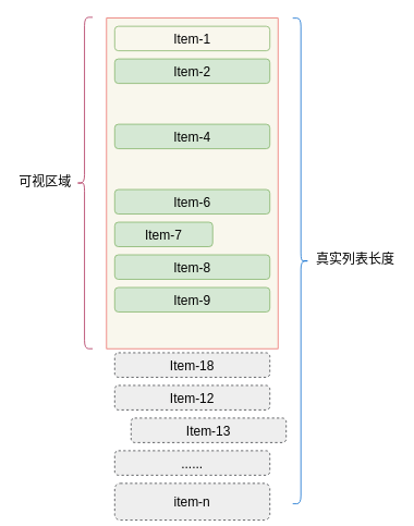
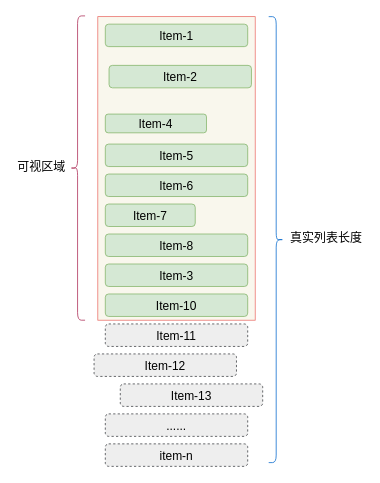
  <mxCell id="0" />
  <mxCell id="1" parent="0" />
  <mxCell id="2" value="" style="rounded=0;whiteSpace=wrap;html=1;fillColor=#f9f7ed;strokeColor=#EA6B66;" vertex="1" parent="1"><mxGeometry x="130" y="21.5" width="210" height="405" as="geometry" /></mxCell>
- <mxCell id="3" value="&lt;font style=&quot;font-size: 16px&quot;&gt;Item-1&lt;/font&gt;" style="rounded=1;whiteSpace=wrap;html=1;fillColor=#f9f7ed;strokeColor=#82b366;" vertex="1" parent="1"><mxGeometry x="140" y="31.5" width="190" height="30" as="geometry" /></mxCell>
- <mxCell id="4" value="&lt;font style=&quot;font-size: 16px&quot;&gt;Item-2&lt;/font&gt;" style="rounded=1;whiteSpace=wrap;html=1;fillColor=#d5e8d4;strokeColor=#82b366;" vertex="1" parent="1"><mxGeometry x="140" y="71.5" width="190" height="30" as="geometry" /></mxCell>
- <mxCell id="5" value="&lt;font style=&quot;font-size: 16px&quot;&gt;Item-4&lt;/font&gt;" style="rounded=1;whiteSpace=wrap;html=1;fillColor=#d5e8d4;strokeColor=#82b366;" vertex="1" parent="1"><mxGeometry x="140" y="151.5" width="190" height="30" as="geometry" /></mxCell>
+ <mxCell id="3" value="&lt;font style=&quot;font-size: 16px&quot;&gt;Item-1&lt;/font&gt;" style="rounded=1;whiteSpace=wrap;html=1;fillColor=#d5e8d4;strokeColor=#82b366;" vertex="1" parent="1"><mxGeometry x="140" y="31.5" width="190" height="30" as="geometry" /></mxCell>
+ <mxCell id="4" value="&lt;font style=&quot;font-size: 16px&quot;&gt;Item-2&lt;/font&gt;" style="rounded=1;whiteSpace=wrap;html=1;fillColor=#d5e8d4;strokeColor=#82b366;" vertex="1" parent="1"><mxGeometry x="145" y="86.5" width="190" height="30" as="geometry" /></mxCell>
+ <mxCell id="5" value="&lt;font style=&quot;font-size: 16px&quot;&gt;Item-4&lt;/font&gt;" style="rounded=1;whiteSpace=wrap;html=1;fillColor=#d5e8d4;strokeColor=#82b366;" vertex="1" parent="1"><mxGeometry x="140" y="151.5" width="135" height="25" as="geometry" /></mxCell>
+ <mxCell id="6" value="&lt;font style=&quot;font-size: 16px&quot;&gt;Item-5&lt;/font&gt;" style="rounded=1;whiteSpace=wrap;html=1;fillColor=#d5e8d4;strokeColor=#82b366;" vertex="1" parent="1"><mxGeometry x="140" y="191.5" width="190" height="30" as="geometry" /></mxCell>
  <mxCell id="7" value="&lt;font style=&quot;font-size: 16px&quot;&gt;Item-6&lt;/font&gt;" style="rounded=1;whiteSpace=wrap;html=1;fillColor=#d5e8d4;strokeColor=#82b366;" vertex="1" parent="1"><mxGeometry x="140" y="231.5" width="190" height="30" as="geometry" /></mxCell>
  <mxCell id="8" value="&lt;font style=&quot;font-size: 16px&quot;&gt;Item-7&lt;/font&gt;" style="rounded=1;whiteSpace=wrap;html=1;fillColor=#d5e8d4;strokeColor=#82b366;" vertex="1" parent="1"><mxGeometry x="140" y="271.5" width="120" height="30" as="geometry" /></mxCell>
  <mxCell id="9" value="&lt;font style=&quot;font-size: 16px&quot;&gt;Item-8&lt;/font&gt;" style="rounded=1;whiteSpace=wrap;html=1;fillColor=#d5e8d4;strokeColor=#82b366;" vertex="1" parent="1"><mxGeometry x="140" y="311.5" width="190" height="30" as="geometry" /></mxCell>
- <mxCell id="10" value="&lt;font style=&quot;font-size: 16px&quot;&gt;Item-9&lt;/font&gt;" style="rounded=1;whiteSpace=wrap;html=1;fillColor=#d5e8d4;strokeColor=#82b366;" vertex="1" parent="1"><mxGeometry x="140" y="351.5" width="190" height="30" as="geometry" /></mxCell>
- <mxCell id="12" value="&lt;font style=&quot;font-size: 16px&quot;&gt;Item-18&lt;/font&gt;" style="rounded=1;whiteSpace=wrap;html=1;fillColor=#eeeeee;strokeColor=#36393d;dashed=1;" vertex="1" parent="1"><mxGeometry x="140" y="431.5" width="190" height="30" as="geometry" /></mxCell>
- <mxCell id="13" value="&lt;font style=&quot;font-size: 16px&quot;&gt;Item-12&lt;/font&gt;" style="rounded=1;whiteSpace=wrap;html=1;fillColor=#eeeeee;strokeColor=#36393d;dashed=1;" vertex="1" parent="1"><mxGeometry x="140" y="471.5" width="190" height="30" as="geometry" /></mxCell>
+ <mxCell id="10" value="&lt;font style=&quot;font-size: 16px&quot;&gt;Item-3&lt;/font&gt;" style="rounded=1;whiteSpace=wrap;html=1;fillColor=#d5e8d4;strokeColor=#82b366;" vertex="1" parent="1"><mxGeometry x="140" y="351.5" width="190" height="30" as="geometry" /></mxCell>
+ <mxCell id="11" value="&lt;font style=&quot;font-size: 16px&quot;&gt;Item-10&lt;/font&gt;" style="rounded=1;whiteSpace=wrap;html=1;fillColor=#d5e8d4;strokeColor=#82b366;" vertex="1" parent="1"><mxGeometry x="140" y="391.5" width="190" height="30" as="geometry" /></mxCell>
+ <mxCell id="12" value="&lt;font style=&quot;font-size: 16px&quot;&gt;Item-11&lt;/font&gt;" style="rounded=1;whiteSpace=wrap;html=1;fillColor=#eeeeee;strokeColor=#36393d;dashed=1;" vertex="1" parent="1"><mxGeometry x="140" y="431.5" width="190" height="30" as="geometry" /></mxCell>
+ <mxCell id="13" value="&lt;font style=&quot;font-size: 16px&quot;&gt;Item-12&lt;/font&gt;" style="rounded=1;whiteSpace=wrap;html=1;fillColor=#eeeeee;strokeColor=#36393d;dashed=1;" vertex="1" parent="1"><mxGeometry x="125" y="471.5" width="190" height="30" as="geometry" /></mxCell>
  <mxCell id="14" value="&lt;font style=&quot;font-size: 16px&quot;&gt;Item-13&lt;/font&gt;" style="rounded=1;whiteSpace=wrap;html=1;fillColor=#eeeeee;strokeColor=#36393d;dashed=1;" vertex="1" parent="1"><mxGeometry x="160" y="511.5" width="190" height="30" as="geometry" /></mxCell>
- <mxCell id="15" value="&lt;font style=&quot;font-size: 16px&quot;&gt;item-n&lt;/font&gt;" style="rounded=1;whiteSpace=wrap;html=1;fillColor=#eeeeee;strokeColor=#36393d;dashed=1;" vertex="1" parent="1"><mxGeometry x="140" y="591.5" width="190" height="45" as="geometry" /></mxCell>
+ <mxCell id="15" value="&lt;font style=&quot;font-size: 16px&quot;&gt;item-n&lt;/font&gt;" style="rounded=1;whiteSpace=wrap;html=1;fillColor=#eeeeee;strokeColor=#36393d;dashed=1;" vertex="1" parent="1"><mxGeometry x="140" y="591.5" width="190" height="30" as="geometry" /></mxCell>
  <mxCell id="16" value="&lt;font style=&quot;font-size: 16px&quot;&gt;......&lt;/font&gt;" style="rounded=1;whiteSpace=wrap;html=1;fillColor=#eeeeee;strokeColor=#36393d;dashed=1;" vertex="1" parent="1"><mxGeometry x="140" y="551.5" width="190" height="30" as="geometry" /></mxCell>
  <mxCell id="17" value="" style="shape=curlyBracket;whiteSpace=wrap;html=1;rounded=1;fillColor=#FFCCCC;strokeColor=#AB2753;strokeWidth=1;" vertex="1" parent="1"><mxGeometry x="93" y="20.5" width="20" height="406" as="geometry" /></mxCell>
  <mxCell id="18" value="可视区域" style="text;html=1;strokeColor=none;fillColor=none;align=center;verticalAlign=middle;whiteSpace=wrap;rounded=0;fontSize=16;rotation=0;textDirection=rtl;" vertex="1" parent="1"><mxGeometry x="20" y="211.5" width="70" height="20" as="geometry" /></mxCell>
  <mxCell id="19" value="" style="shape=curlyBracket;whiteSpace=wrap;html=1;rounded=1;strokeColor=#0066CC;strokeWidth=1;fillColor=#007FFF;fontSize=16;fontColor=#FFCCCC;rotation=180;" vertex="1" parent="1"><mxGeometry x="358" y="21.5" width="20" height="595" as="geometry" /></mxCell>
  <mxCell id="20" value="真实列表长度" style="text;html=1;strokeColor=none;fillColor=none;align=center;verticalAlign=middle;whiteSpace=wrap;rounded=0;fontSize=16;rotation=0;textDirection=rtl;" vertex="1" parent="1"><mxGeometry x="385" y="306.5" width="100" height="20" as="geometry" /></mxCell>
